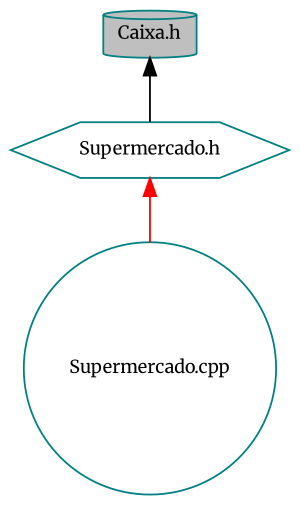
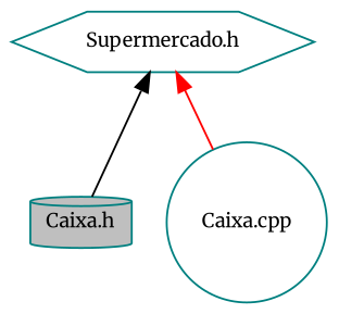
  digraph {
    fontname=Merriweather
    node [color=teal fillcolor=white fontname=Merriweather fontsize=10 style=filled]
    edge [dir=back fontname=Merriweather fontsize=10 labelfontname=Helvetica labelfontsize=10 style=solid]
    n1 [fillcolor=grey75 fontcolor=black height=0.2 label="Caixa.h" shape=cylinder width=0.4]
    n2 [height=0.2 label="Supermercado.h" shape=hexagon width=0.4]
-   n3 [height=0.2 label="Supermercado.cpp" shape=circle width=0.4]
-   n1 -> n2 [color=black]
+   n3 [height=0.2 label="Caixa.cpp" shape=circle width=0.4]
+   n2 -> n1 [color=black]
    n2 -> n3 [color=red]
  }
